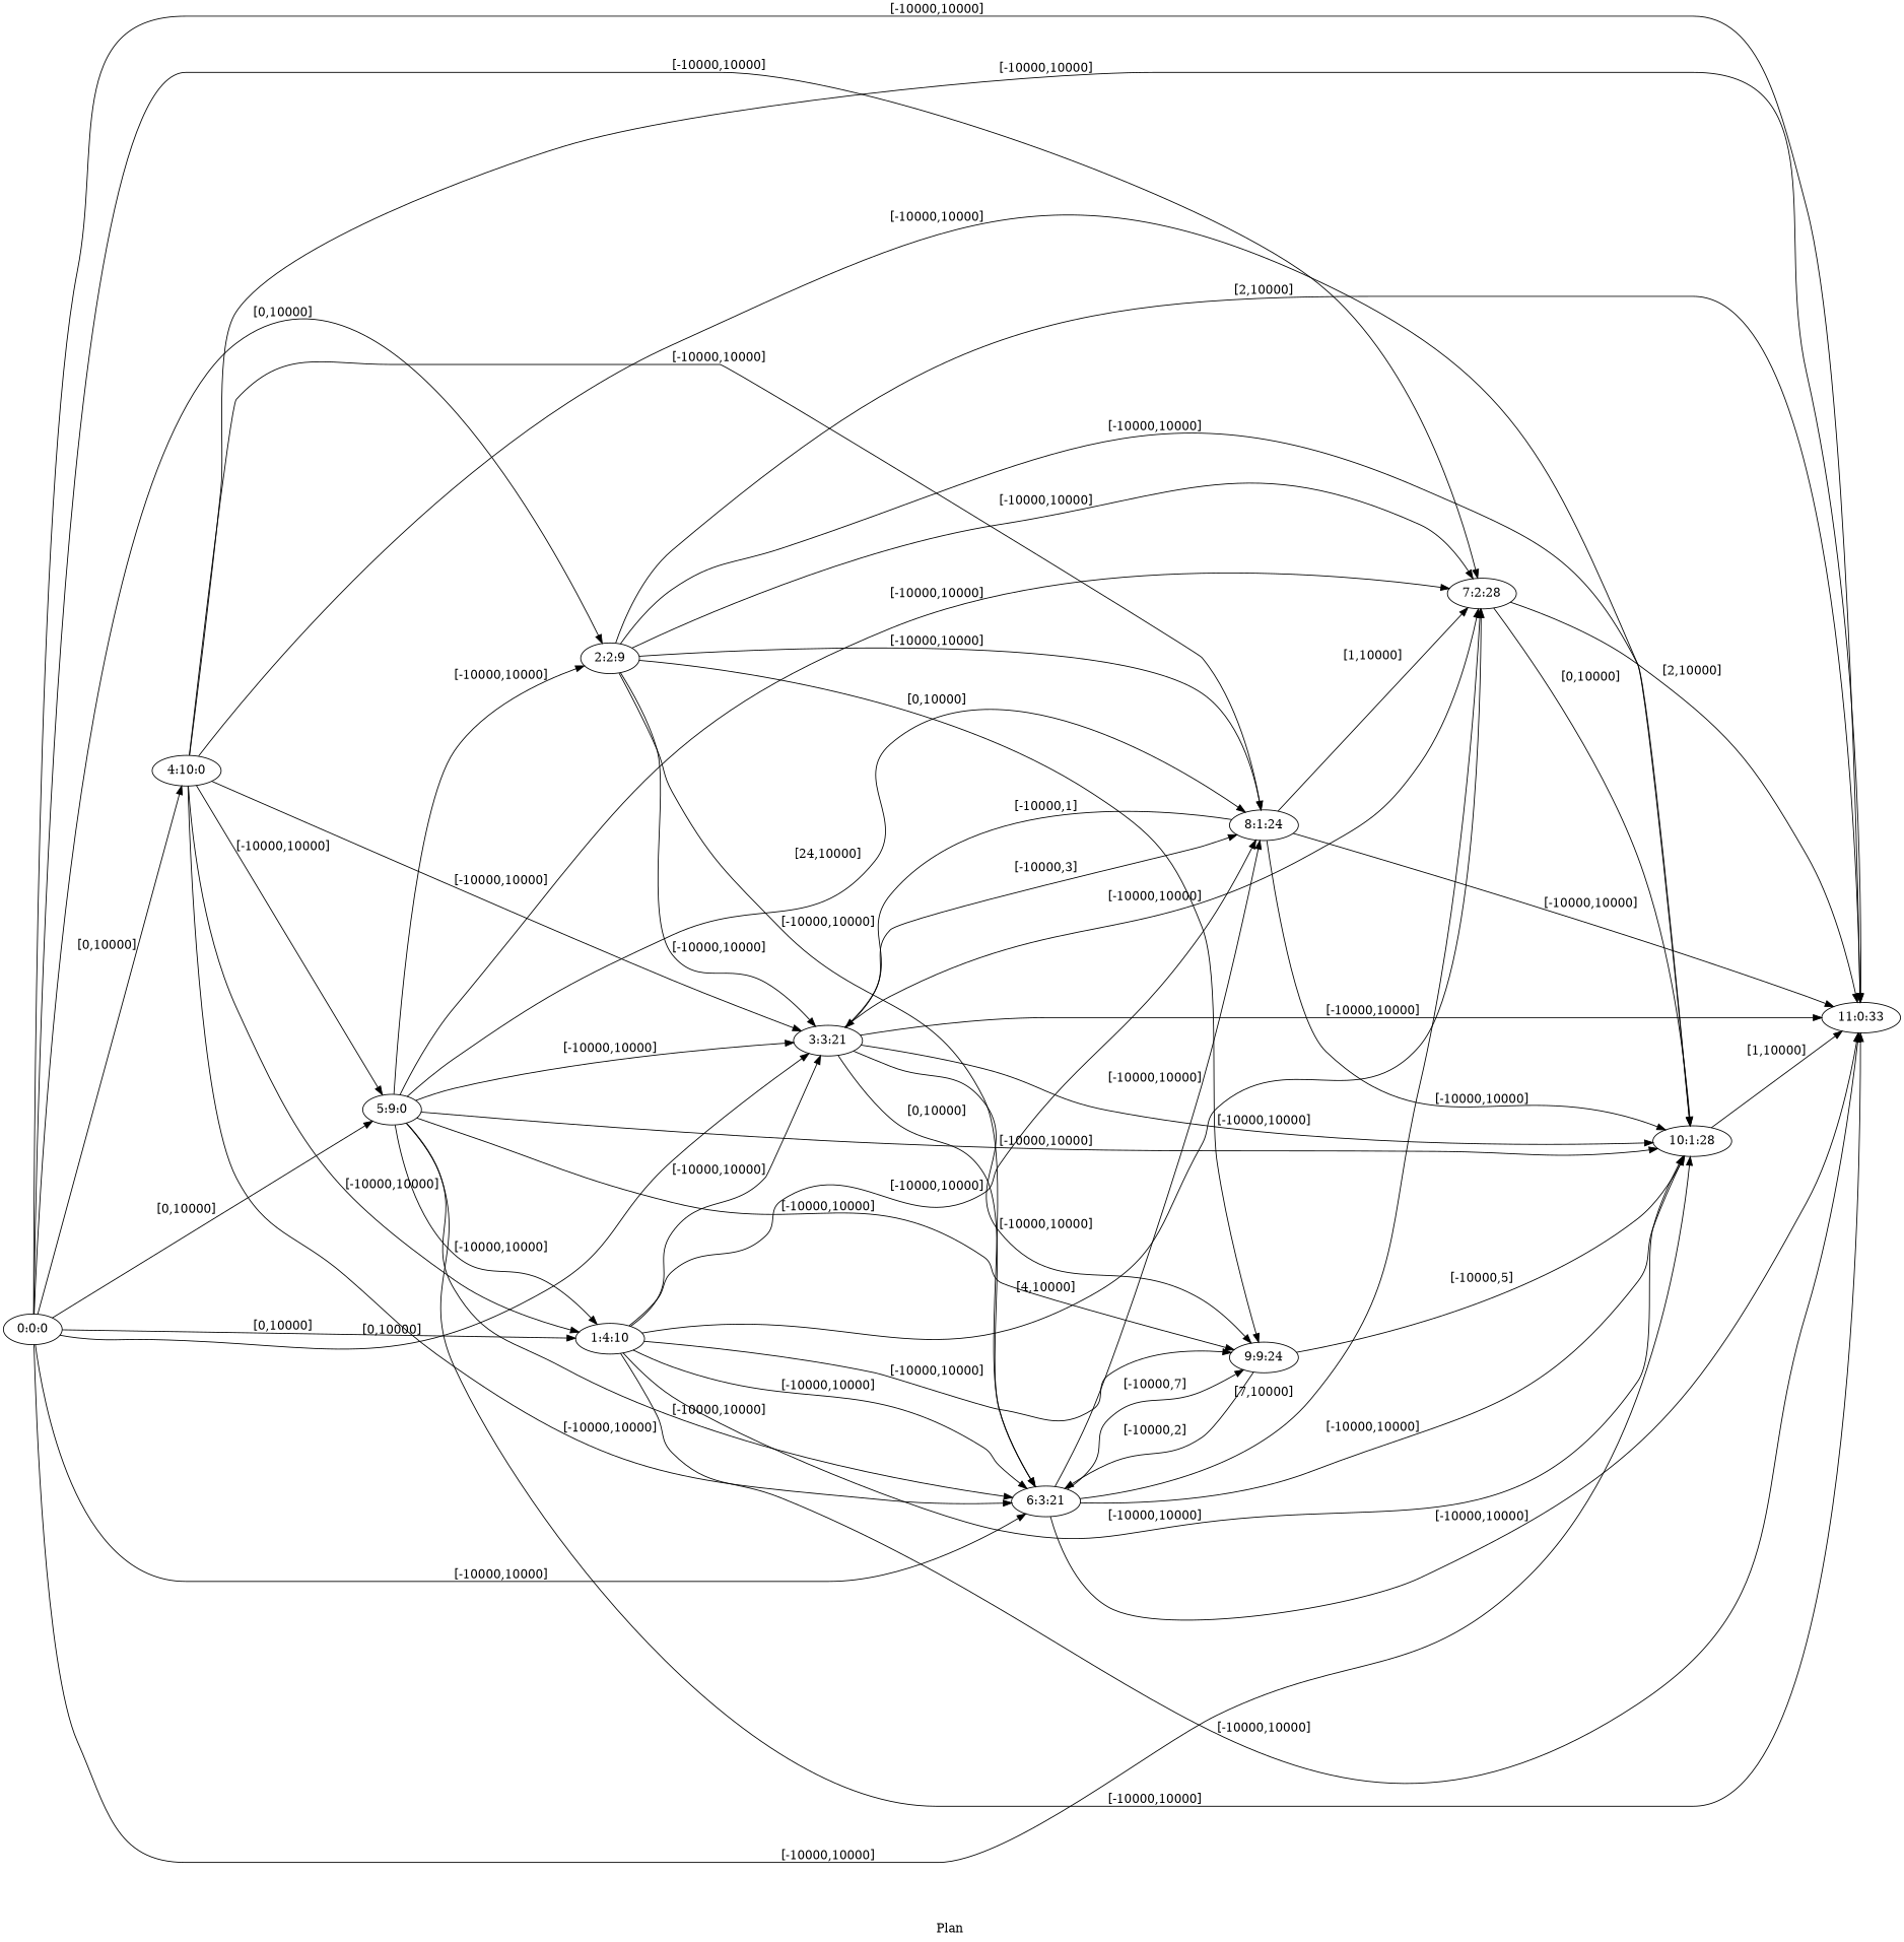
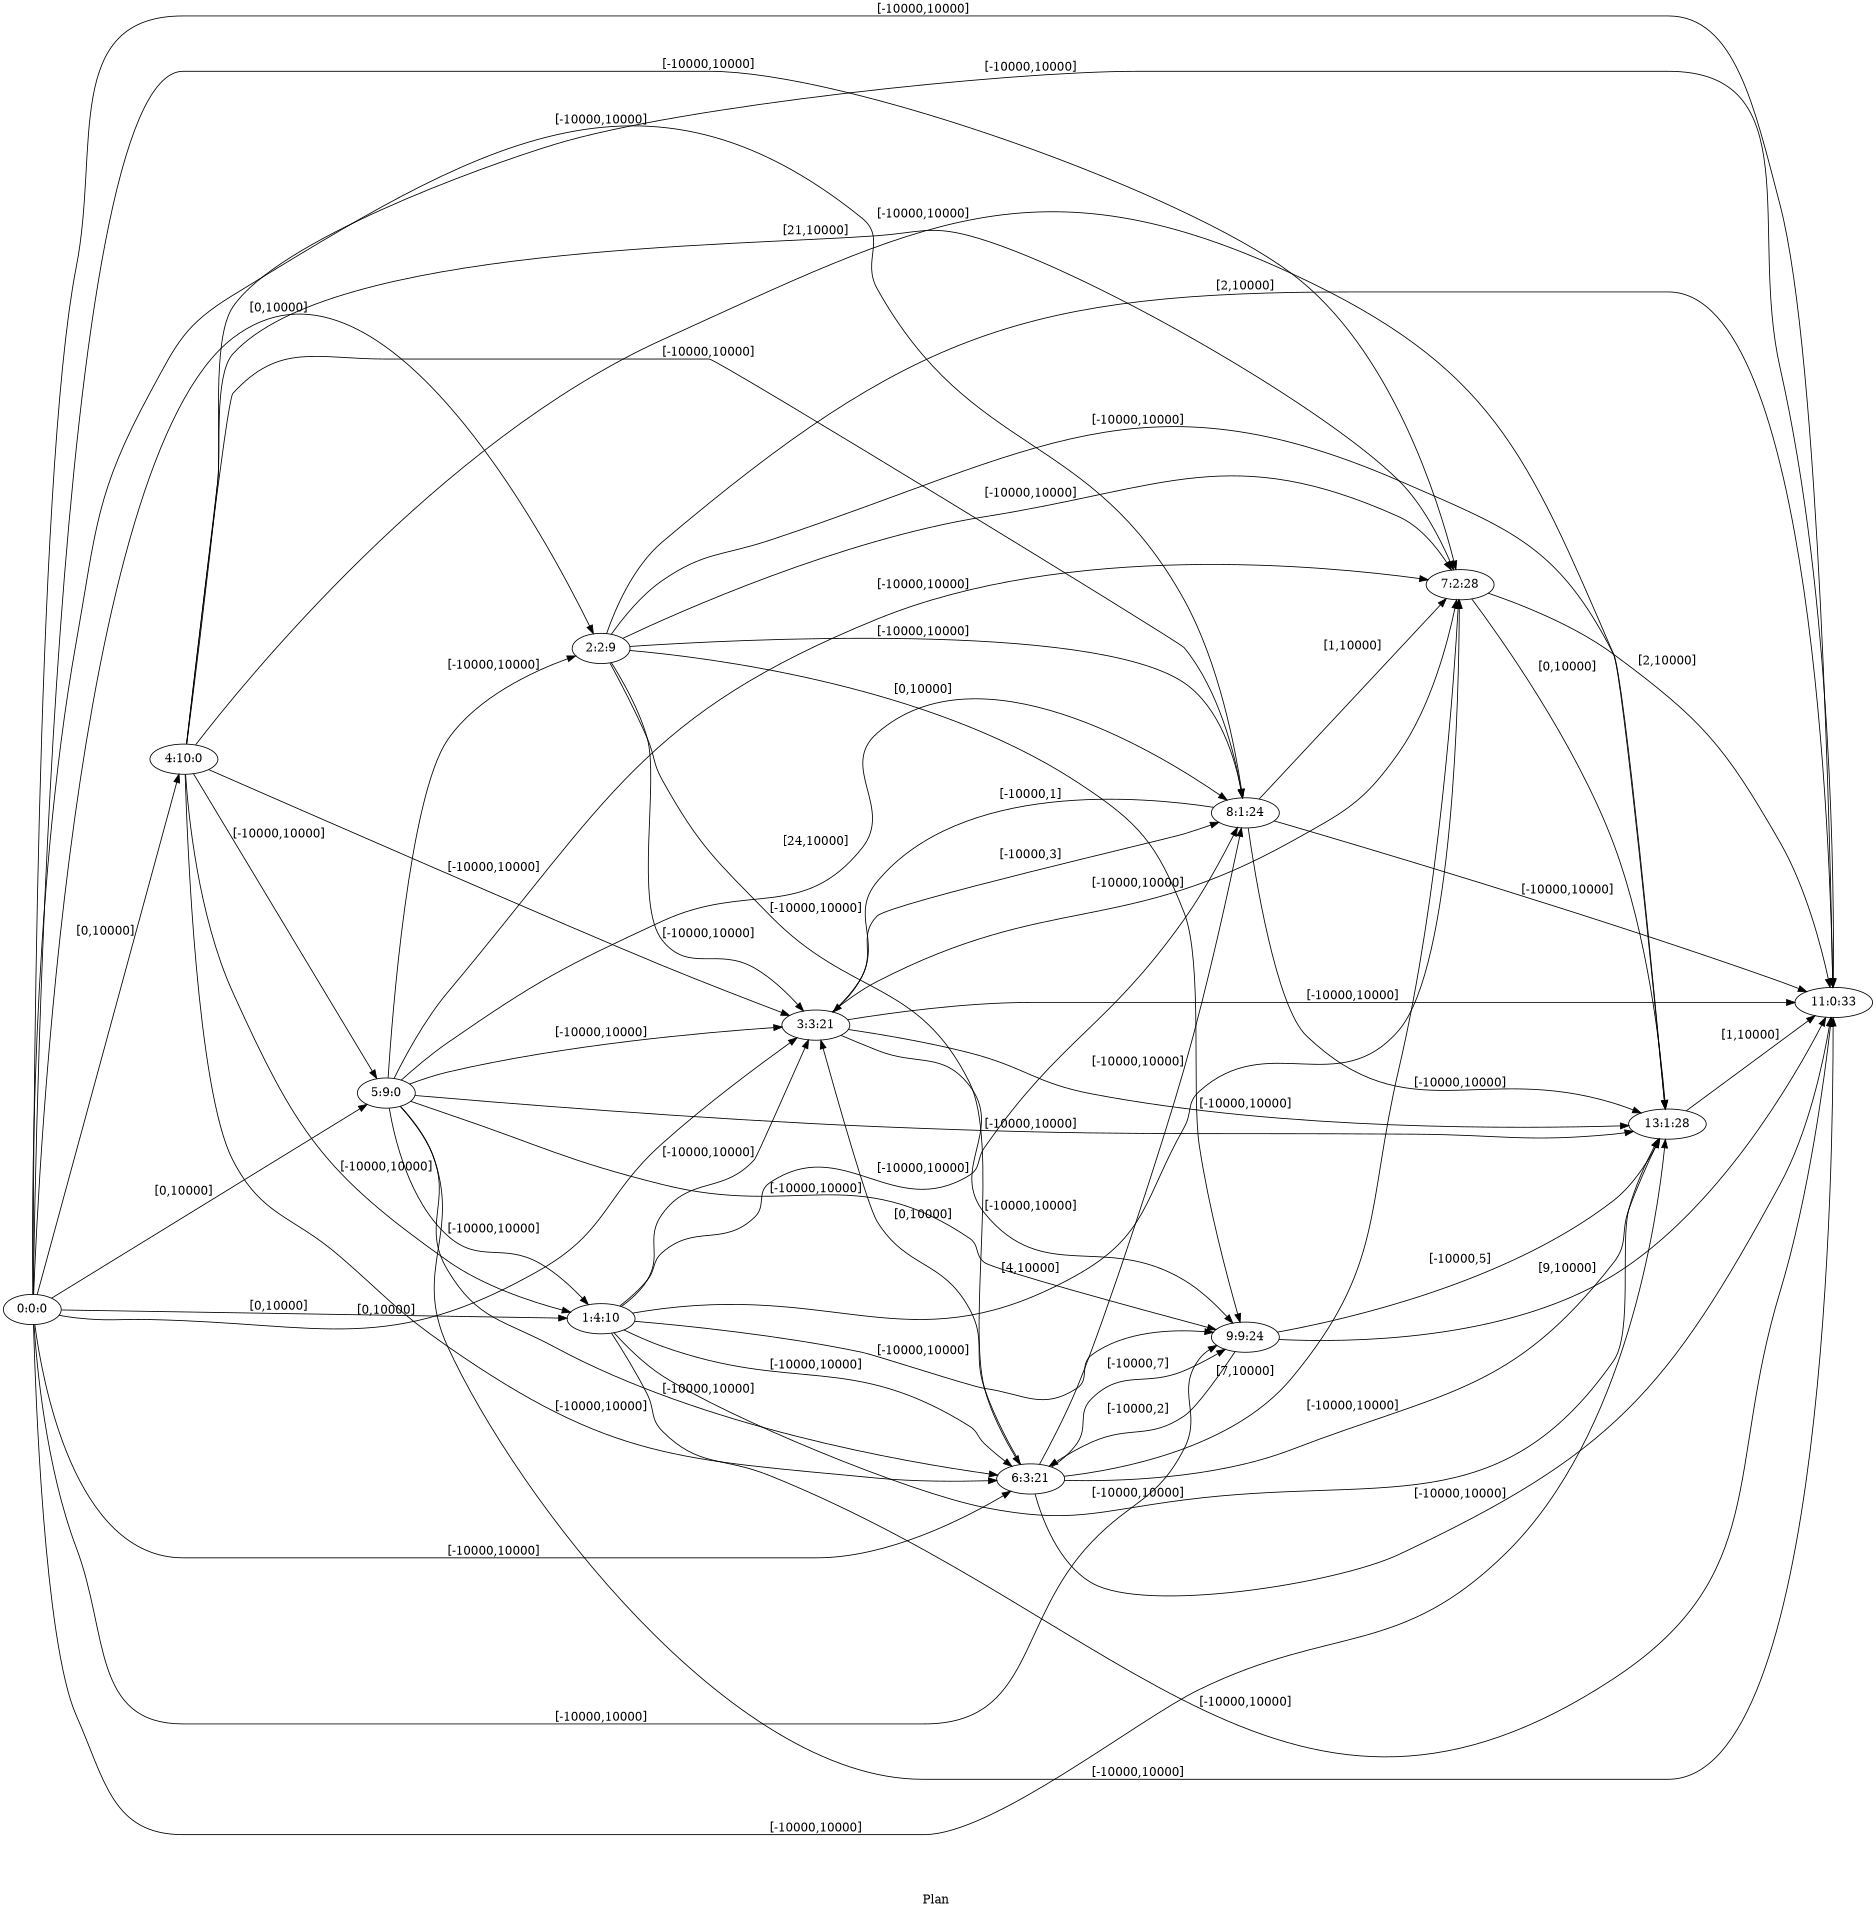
  digraph {
    fldt=0.626482
    label="Plan "
    nodesep=.45
    rankdir=LR
    "0:0:0"
    "1:4:10"
    "2:2:9"
    "3:3:21"
    "4:10:0"
    "5:9:0"
    "6:3:21"
    "7:2:28"
    "8:1:24"
    "9:9:24"
-   "10:1:28"
+   "10:1:28" [label="13:1:28"]
    "11:0:33"
    "0:0:0" -> "1:4:10" [label="[0,10000]"]
    "0:0:0" -> "2:2:9" [label="[0,10000]"]
    "0:0:0" -> "3:3:21" [label="[0,10000]"]
    "0:0:0" -> "4:10:0" [label="[0,10000]"]
    "0:0:0" -> "5:9:0" [label="[0,10000]"]
    "0:0:0" -> "6:3:21" [label="[-10000,10000]"]
    "0:0:0" -> "7:2:28" [label="[-10000,10000]"]
+   "0:0:0" -> "8:1:24" [label="[-10000,10000]"]
+   "0:0:0" -> "9:9:24" [label="[-10000,10000]"]
    "0:0:0" -> "10:1:28" [label="[-10000,10000]"]
    "0:0:0" -> "11:0:33" [label="[-10000,10000]"]
    "1:4:10" -> "3:3:21" [label="[-10000,10000]"]
    "1:4:10" -> "6:3:21" [label="[-10000,10000]"]
    "1:4:10" -> "7:2:28" [label="[4,10000]"]
    "1:4:10" -> "8:1:24" [label="[-10000,10000]"]
    "1:4:10" -> "9:9:24" [label="[-10000,10000]"]
    "1:4:10" -> "10:1:28" [label="[-10000,10000]"]
    "1:4:10" -> "11:0:33" [label="[-10000,10000]"]
    "2:2:9" -> "3:3:21" [label="[-10000,10000]"]
    "2:2:9" -> "6:3:21" [label="[-10000,10000]"]
    "2:2:9" -> "7:2:28" [label="[-10000,10000]"]
    "2:2:9" -> "8:1:24" [label="[-10000,10000]"]
    "2:2:9" -> "9:9:24" [label="[0,10000]"]
    "2:2:9" -> "10:1:28" [label="[-10000,10000]"]
    "2:2:9" -> "11:0:33" [label="[2,10000]"]
-   "3:3:21" -> "6:3:21" [label="[0,10000]"]
+   "6:3:21" -> "3:3:21" [label="[0,10000]"]
    "3:3:21" -> "7:2:28" [label="[-10000,10000]"]
    "3:3:21" -> "8:1:24" [label="[-10000,3]"]
    "3:3:21" -> "9:9:24" [label="[-10000,10000]"]
    "3:3:21" -> "10:1:28" [label="[-10000,10000]"]
    "3:3:21" -> "11:0:33" [label="[-10000,10000]"]
    "4:10:0" -> "1:4:10" [label="[-10000,10000]"]
    "4:10:0" -> "3:3:21" [label="[-10000,10000]"]
    "4:10:0" -> "5:9:0" [label="[-10000,10000]"]
    "4:10:0" -> "6:3:21" [label="[-10000,10000]"]
+   "4:10:0" -> "7:2:28" [label="[21,10000]"]
    "4:10:0" -> "8:1:24" [label="[-10000,10000]"]
    "4:10:0" -> "10:1:28" [label="[-10000,10000]"]
    "4:10:0" -> "11:0:33" [label="[-10000,10000]"]
    "5:9:0" -> "1:4:10" [label="[-10000,10000]"]
    "5:9:0" -> "2:2:9" [label="[-10000,10000]"]
    "5:9:0" -> "3:3:21" [label="[-10000,10000]"]
    "5:9:0" -> "6:3:21" [label="[-10000,10000]"]
    "5:9:0" -> "7:2:28" [label="[-10000,10000]"]
    "5:9:0" -> "8:1:24" [label="[24,10000]"]
    "5:9:0" -> "9:9:24" [label="[-10000,10000]"]
    "5:9:0" -> "10:1:28" [label="[-10000,10000]"]
    "5:9:0" -> "11:0:33" [label="[-10000,10000]"]
    "6:3:21" -> "7:2:28" [label="[7,10000]"]
    "6:3:21" -> "8:1:24" [label="[-10000,10000]"]
    "6:3:21" -> "9:9:24" [label="[-10000,7]"]
    "6:3:21" -> "10:1:28" [label="[-10000,10000]"]
    "6:3:21" -> "11:0:33" [label="[-10000,10000]"]
    "7:2:28" -> "10:1:28" [label="[0,10000]"]
    "7:2:28" -> "11:0:33" [label="[2,10000]"]
    "8:1:24" -> "3:3:21" [label="[-10000,1]"]
    "8:1:24" -> "7:2:28" [label="[1,10000]"]
    "8:1:24" -> "10:1:28" [label="[-10000,10000]"]
    "8:1:24" -> "11:0:33" [label="[-10000,10000]"]
    "9:9:24" -> "6:3:21" [label="[-10000,2]"]
    "9:9:24" -> "10:1:28" [label="[-10000,5]"]
+   "9:9:24" -> "11:0:33" [label="[9,10000]"]
    "10:1:28" -> "11:0:33" [label="[1,10000]"]
  }
